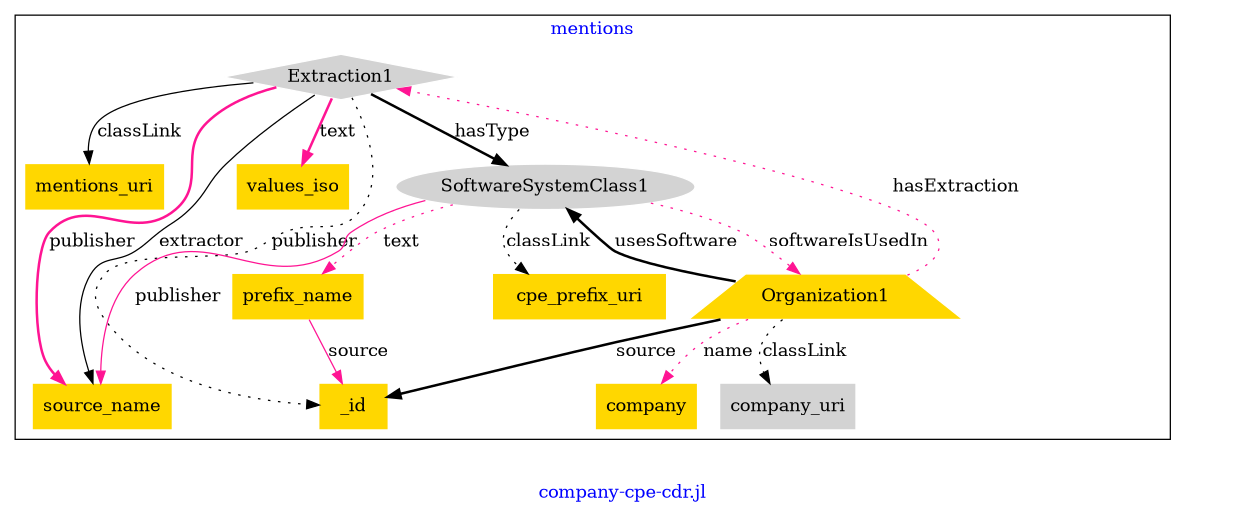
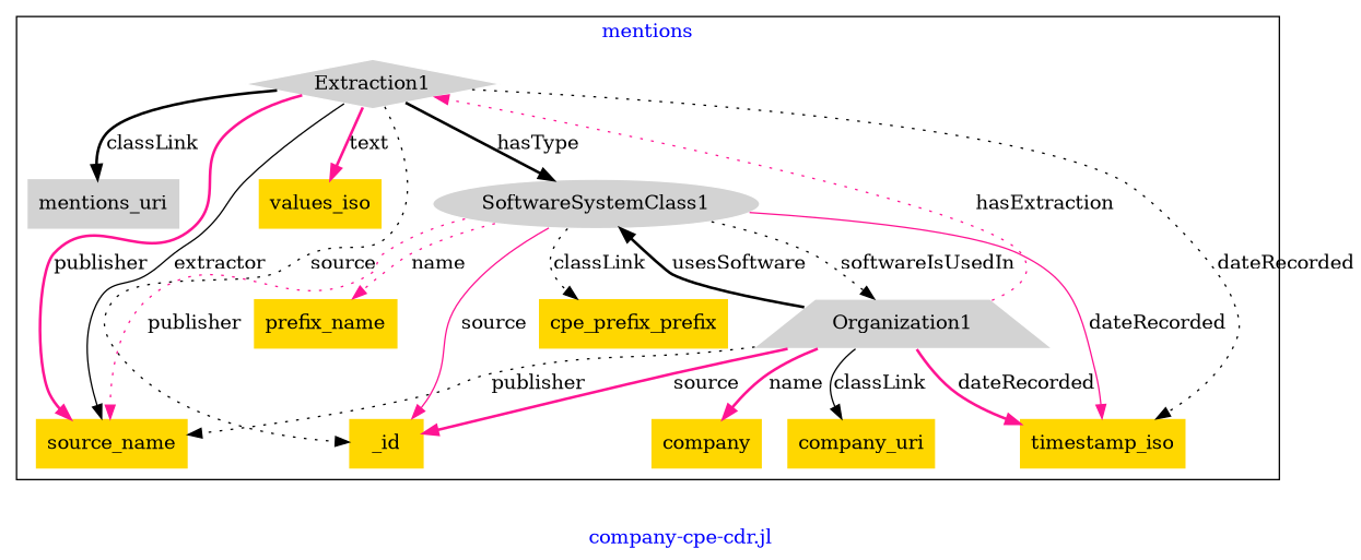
  digraph {
    fontcolor=blue
    label="company-cpe-cdr.jl"
    remincross=true
    node [fillcolor=gold shape=plaintext style=filled]
    edge [color=deeppink fontcolor=black style=bold]
    n1 [color=white fillcolor=lightgray label=Extraction1 shape=diamond]
-   n2 [label=mentions_uri]
+   n2 [fillcolor=lightgray label=mentions_uri]
    n3 [label=source_name]
    n4 [label=values_iso]
    n5 [color=white fillcolor=lightgray label=SoftwareSystemClass1 shape=ellipse]
-   n6 [label=cpe_prefix_uri]
+   n6 [label=cpe_prefix_prefix]
    n7 [label=prefix_name]
-   n8 [color=white label=Organization1 shape=trapezium]
-   n9 [fillcolor=lightgray label=company_uri]
+   n8 [color=white fillcolor=lightgray label=Organization1 shape=trapezium]
+   n9 [label=company_uri]
+   n10 [label=timestamp_iso]
    n11 [label=company]
    n12 [label=_id]
    subgraph cluster_1 {
      label=mentions
      n1
      n2
      n3
      n4
      n5
      n6
      n7
      n8
      n9
+     n10
      n11
      n12
    }
-   n1 -> n2 [color=black label=classLink style=solid]
+   n1 -> n2 [color=black label=classLink]
    n1 -> n3 [label=publisher]
    n1 -> n3 [color=black label=extractor style=solid]
    n1 -> n4 [label=text]
    n1 -> n5 [color=black label=hasType]
-   n1 -> n12 [color=black label=publisher style=dotted]
-   n5 -> n3 [label=publisher style=solid]
+   n1 -> n10 [color=black label=dateRecorded style=dotted]
+   n1 -> n12 [color=black label=source style=dotted]
+   n5 -> n3 [label=publisher style=dotted]
    n5 -> n6 [color=black label=classLink style=dotted]
-   n5 -> n7 [label=text style=dotted]
-   n5 -> n8 [label=softwareIsUsedIn style=dotted]
-   n7 -> n12 [label=source style=solid]
+   n5 -> n7 [label=name style=dotted]
+   n5 -> n8 [color=black label=softwareIsUsedIn style=dotted]
+   n5 -> n10 [label=dateRecorded style=solid]
+   n5 -> n12 [label=source style=solid]
    n8 -> n1 [label=hasExtraction style=dotted]
+   n8 -> n3 [color=black label=publisher style=dotted]
    n8 -> n5 [color=black label=usesSoftware]
-   n8 -> n9 [color=black label=classLink style=dotted]
-   n8 -> n11 [label=name style=dotted]
-   n8 -> n12 [color=black label=source]
+   n8 -> n9 [color=black label=classLink style=solid]
+   n8 -> n10 [label=dateRecorded]
+   n8 -> n11 [label=name]
+   n8 -> n12 [label=source]
  }
